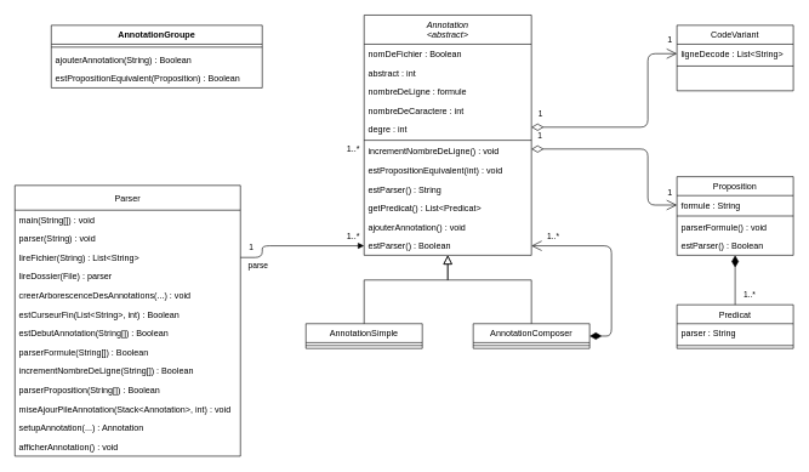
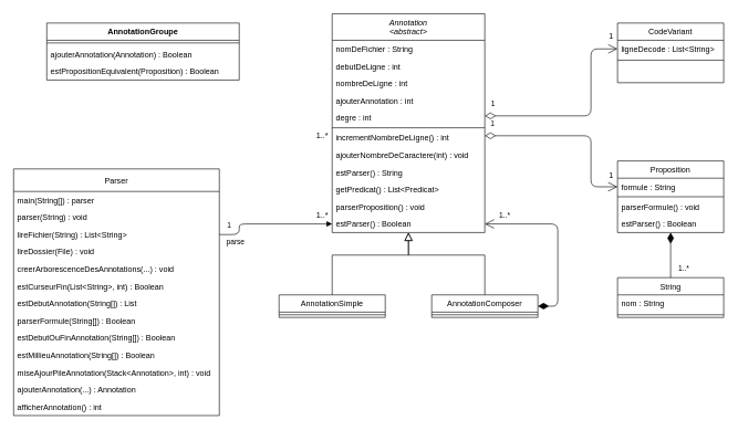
  <mxCell id="0" />
  <mxCell id="1" parent="0" />
  <mxCell id="2" value="Annotation&#10;&lt;abstract&gt;" style="swimlane;fontStyle=2;align=center;verticalAlign=top;childLayout=stackLayout;horizontal=1;startSize=40;horizontalStack=0;resizeParent=1;resizeLast=0;collapsible=1;marginBottom=0;rounded=0;shadow=0;strokeWidth=1;" parent="1" vertex="1"><mxGeometry x="500" y="20" width="230" height="330" as="geometry"><mxRectangle x="230" y="140" width="160" height="26" as="alternateBounds" /></mxGeometry></mxCell>
- <mxCell id="3" value="nomDeFichier : Boolean" style="text;align=left;verticalAlign=top;spacingLeft=4;spacingRight=4;overflow=hidden;rotatable=0;points=[[0,0.5],[1,0.5]];portConstraint=eastwest;rounded=0;shadow=0;html=0;" parent="2" vertex="1"><mxGeometry y="40" width="230" height="26" as="geometry" /></mxCell>
- <mxCell id="4" value="abstract : int" style="text;align=left;verticalAlign=top;spacingLeft=4;spacingRight=4;overflow=hidden;rotatable=0;points=[[0,0.5],[1,0.5]];portConstraint=eastwest;rounded=0;shadow=0;html=0;" parent="2" vertex="1"><mxGeometry y="66" width="230" height="26" as="geometry" /></mxCell>
- <mxCell id="5" value="nombreDeLigne : formule" style="text;align=left;verticalAlign=top;spacingLeft=4;spacingRight=4;overflow=hidden;rotatable=0;points=[[0,0.5],[1,0.5]];portConstraint=eastwest;rounded=0;shadow=0;html=0;" parent="2" vertex="1"><mxGeometry y="92" width="230" height="26" as="geometry" /></mxCell>
- <mxCell id="6" value="nombreDeCaractere : int" style="text;align=left;verticalAlign=top;spacingLeft=4;spacingRight=4;overflow=hidden;rotatable=0;points=[[0,0.5],[1,0.5]];portConstraint=eastwest;rounded=0;shadow=0;html=0;" parent="2" vertex="1"><mxGeometry y="118" width="230" height="26" as="geometry" /></mxCell>
+ <mxCell id="3" value="nomDeFichier : String" style="text;align=left;verticalAlign=top;spacingLeft=4;spacingRight=4;overflow=hidden;rotatable=0;points=[[0,0.5],[1,0.5]];portConstraint=eastwest;rounded=0;shadow=0;html=0;" parent="2" vertex="1"><mxGeometry y="40" width="230" height="26" as="geometry" /></mxCell>
+ <mxCell id="4" value="debutDeLigne : int" style="text;align=left;verticalAlign=top;spacingLeft=4;spacingRight=4;overflow=hidden;rotatable=0;points=[[0,0.5],[1,0.5]];portConstraint=eastwest;rounded=0;shadow=0;html=0;" parent="2" vertex="1"><mxGeometry y="66" width="230" height="26" as="geometry" /></mxCell>
+ <mxCell id="5" value="nombreDeLigne : int" style="text;align=left;verticalAlign=top;spacingLeft=4;spacingRight=4;overflow=hidden;rotatable=0;points=[[0,0.5],[1,0.5]];portConstraint=eastwest;rounded=0;shadow=0;html=0;" parent="2" vertex="1"><mxGeometry y="92" width="230" height="26" as="geometry" /></mxCell>
+ <mxCell id="6" value="ajouterAnnotation : int" style="text;align=left;verticalAlign=top;spacingLeft=4;spacingRight=4;overflow=hidden;rotatable=0;points=[[0,0.5],[1,0.5]];portConstraint=eastwest;rounded=0;shadow=0;html=0;" parent="2" vertex="1"><mxGeometry y="118" width="230" height="26" as="geometry" /></mxCell>
  <mxCell id="7" value="degre : int" style="text;align=left;verticalAlign=top;spacingLeft=4;spacingRight=4;overflow=hidden;rotatable=0;points=[[0,0.5],[1,0.5]];portConstraint=eastwest;rounded=0;shadow=0;html=0;" parent="2" vertex="1"><mxGeometry y="144" width="230" height="26" as="geometry" /></mxCell>
  <mxCell id="8" value="" style="line;html=1;strokeWidth=1;align=left;verticalAlign=middle;spacingTop=-1;spacingLeft=3;spacingRight=3;rotatable=0;labelPosition=right;points=[];portConstraint=eastwest;" parent="2" vertex="1"><mxGeometry y="170" width="230" height="4" as="geometry" /></mxCell>
- <mxCell id="9" value="incrementNombreDeLigne() : void" style="text;align=left;verticalAlign=top;spacingLeft=4;spacingRight=4;overflow=hidden;rotatable=0;points=[[0,0.5],[1,0.5]];portConstraint=eastwest;rounded=0;shadow=0;html=0;" parent="2" vertex="1"><mxGeometry y="174" width="230" height="26" as="geometry" /></mxCell>
- <mxCell id="10" value="estPropositionEquivalent(int) : void" style="text;align=left;verticalAlign=top;spacingLeft=4;spacingRight=4;overflow=hidden;rotatable=0;points=[[0,0.5],[1,0.5]];portConstraint=eastwest;rounded=0;shadow=0;html=0;" parent="2" vertex="1"><mxGeometry y="200" width="230" height="26" as="geometry" /></mxCell>
+ <mxCell id="9" value="incrementNombreDeLigne() : int" style="text;align=left;verticalAlign=top;spacingLeft=4;spacingRight=4;overflow=hidden;rotatable=0;points=[[0,0.5],[1,0.5]];portConstraint=eastwest;rounded=0;shadow=0;html=0;" parent="2" vertex="1"><mxGeometry y="174" width="230" height="26" as="geometry" /></mxCell>
+ <mxCell id="10" value="ajouterNombreDeCaractere(int) : void" style="text;align=left;verticalAlign=top;spacingLeft=4;spacingRight=4;overflow=hidden;rotatable=0;points=[[0,0.5],[1,0.5]];portConstraint=eastwest;rounded=0;shadow=0;html=0;" parent="2" vertex="1"><mxGeometry y="200" width="230" height="26" as="geometry" /></mxCell>
  <mxCell id="11" value="estParser() : String" style="text;align=left;verticalAlign=top;spacingLeft=4;spacingRight=4;overflow=hidden;rotatable=0;points=[[0,0.5],[1,0.5]];portConstraint=eastwest;rounded=0;shadow=0;html=0;" parent="2" vertex="1"><mxGeometry y="226" width="230" height="26" as="geometry" /></mxCell>
  <mxCell id="12" value="getPredicat() : List&lt;Predicat&gt;" style="text;align=left;verticalAlign=top;spacingLeft=4;spacingRight=4;overflow=hidden;rotatable=0;points=[[0,0.5],[1,0.5]];portConstraint=eastwest;rounded=0;shadow=0;html=0;" parent="2" vertex="1"><mxGeometry y="252" width="230" height="26" as="geometry" /></mxCell>
- <mxCell id="13" value="ajouterAnnotation() : void" style="text;align=left;verticalAlign=top;spacingLeft=4;spacingRight=4;overflow=hidden;rotatable=0;points=[[0,0.5],[1,0.5]];portConstraint=eastwest;rounded=0;shadow=0;html=0;" parent="2" vertex="1"><mxGeometry y="278" width="230" height="26" as="geometry" /></mxCell>
+ <mxCell id="13" value="parserProposition() : void" style="text;align=left;verticalAlign=top;spacingLeft=4;spacingRight=4;overflow=hidden;rotatable=0;points=[[0,0.5],[1,0.5]];portConstraint=eastwest;rounded=0;shadow=0;html=0;" parent="2" vertex="1"><mxGeometry y="278" width="230" height="26" as="geometry" /></mxCell>
  <mxCell id="14" value="estParser() : Boolean" style="text;align=left;verticalAlign=top;spacingLeft=4;spacingRight=4;overflow=hidden;rotatable=0;points=[[0,0.5],[1,0.5]];portConstraint=eastwest;rounded=0;shadow=0;html=0;" parent="2" vertex="1"><mxGeometry y="304" width="230" height="26" as="geometry" /></mxCell>
  <mxCell id="15" value="AnnotationSimple" style="swimlane;fontStyle=0;align=center;verticalAlign=top;childLayout=stackLayout;horizontal=1;startSize=26;horizontalStack=0;resizeParent=1;resizeLast=0;collapsible=1;marginBottom=0;rounded=0;shadow=0;strokeWidth=1;" parent="1" vertex="1"><mxGeometry x="420" y="444" width="160" height="34" as="geometry"><mxRectangle x="130" y="380" width="160" height="26" as="alternateBounds" /></mxGeometry></mxCell>
  <mxCell id="16" value="" style="line;html=1;strokeWidth=1;align=left;verticalAlign=middle;spacingTop=-1;spacingLeft=3;spacingRight=3;rotatable=0;labelPosition=right;points=[];portConstraint=eastwest;" parent="15" vertex="1"><mxGeometry y="26" width="160" height="8" as="geometry" /></mxCell>
  <mxCell id="17" value="" style="endArrow=block;endSize=10;endFill=0;shadow=0;strokeWidth=1;rounded=0;elbow=vertical;entryX=0.5;entryY=1;entryDx=0;entryDy=0;exitX=0.5;exitY=0;exitDx=0;exitDy=0;" parent="1" source="15" target="2" edge="1"><mxGeometry width="160" relative="1" as="geometry"><mxPoint x="510" y="474" as="sourcePoint" /><mxPoint x="590" y="414" as="targetPoint" /><Array as="points"><mxPoint x="500" y="384" /><mxPoint x="615" y="384" /></Array></mxGeometry></mxCell>
  <mxCell id="18" value="AnnotationComposer" style="swimlane;fontStyle=0;align=center;verticalAlign=top;childLayout=stackLayout;horizontal=1;startSize=26;horizontalStack=0;resizeParent=1;resizeLast=0;collapsible=1;marginBottom=0;rounded=0;shadow=0;strokeWidth=1;" parent="1" vertex="1"><mxGeometry x="650" y="444" width="160" height="34" as="geometry"><mxRectangle x="340" y="380" width="170" height="26" as="alternateBounds" /></mxGeometry></mxCell>
  <mxCell id="19" value="" style="line;html=1;strokeWidth=1;align=left;verticalAlign=middle;spacingTop=-1;spacingLeft=3;spacingRight=3;rotatable=0;labelPosition=right;points=[];portConstraint=eastwest;" parent="18" vertex="1"><mxGeometry y="26" width="160" height="8" as="geometry" /></mxCell>
  <mxCell id="20" value="CodeVariant" style="swimlane;fontStyle=0;align=center;verticalAlign=top;childLayout=stackLayout;horizontal=1;startSize=26;horizontalStack=0;resizeParent=1;resizeLast=0;collapsible=1;marginBottom=0;rounded=0;shadow=0;strokeWidth=1;" parent="1" vertex="1"><mxGeometry x="930" y="34" width="160" height="90" as="geometry"><mxRectangle x="550" y="140" width="160" height="26" as="alternateBounds" /></mxGeometry></mxCell>
  <mxCell id="21" value="ligneDecode : List&lt;String&gt;" style="text;align=left;verticalAlign=top;spacingLeft=4;spacingRight=4;overflow=hidden;rotatable=0;points=[[0,0.5],[1,0.5]];portConstraint=eastwest;rounded=0;shadow=0;html=0;" parent="20" vertex="1"><mxGeometry y="26" width="160" height="26" as="geometry" /></mxCell>
  <mxCell id="22" value="" style="line;html=1;strokeWidth=1;align=left;verticalAlign=middle;spacingTop=-1;spacingLeft=3;spacingRight=3;rotatable=0;labelPosition=right;points=[];portConstraint=eastwest;" parent="20" vertex="1"><mxGeometry y="52" width="160" height="8" as="geometry" /></mxCell>
  <mxCell id="23" value="Proposition" style="swimlane;fontStyle=0;align=center;verticalAlign=top;childLayout=stackLayout;horizontal=1;startSize=26;horizontalStack=0;resizeParent=1;resizeLast=0;collapsible=1;marginBottom=0;rounded=0;shadow=0;strokeWidth=1;" parent="1" vertex="1"><mxGeometry x="930" y="242" width="160" height="108" as="geometry"><mxRectangle x="550" y="140" width="160" height="26" as="alternateBounds" /></mxGeometry></mxCell>
  <mxCell id="24" value="formule : String" style="text;align=left;verticalAlign=top;spacingLeft=4;spacingRight=4;overflow=hidden;rotatable=0;points=[[0,0.5],[1,0.5]];portConstraint=eastwest;" parent="23" vertex="1"><mxGeometry y="26" width="160" height="26" as="geometry" /></mxCell>
  <mxCell id="25" value="" style="line;html=1;strokeWidth=1;align=left;verticalAlign=middle;spacingTop=-1;spacingLeft=3;spacingRight=3;rotatable=0;labelPosition=right;points=[];portConstraint=eastwest;" parent="23" vertex="1"><mxGeometry y="52" width="160" height="4" as="geometry" /></mxCell>
  <mxCell id="26" value="parserFormule() : void" style="text;align=left;verticalAlign=top;spacingLeft=4;spacingRight=4;overflow=hidden;rotatable=0;points=[[0,0.5],[1,0.5]];portConstraint=eastwest;" parent="23" vertex="1"><mxGeometry y="56" width="160" height="26" as="geometry" /></mxCell>
  <mxCell id="27" value="estParser() : Boolean" style="text;align=left;verticalAlign=top;spacingLeft=4;spacingRight=4;overflow=hidden;rotatable=0;points=[[0,0.5],[1,0.5]];portConstraint=eastwest;" parent="23" vertex="1"><mxGeometry y="82" width="160" height="26" as="geometry" /></mxCell>
  <mxCell id="28" value="1" style="endArrow=open;html=1;endSize=12;startArrow=diamondThin;startSize=14;startFill=0;edgeStyle=orthogonalEdgeStyle;align=left;verticalAlign=bottom;entryX=0;entryY=0.5;entryDx=0;entryDy=0;" parent="1" source="2" target="21" edge="1"><mxGeometry x="-0.95" y="9" relative="1" as="geometry"><mxPoint x="880" y="54" as="sourcePoint" /><mxPoint x="930" y="134" as="targetPoint" /><mxPoint as="offset" /><Array as="points"><mxPoint x="890" y="174" /><mxPoint x="890" y="73" /></Array></mxGeometry></mxCell>
  <mxCell id="29" value="1" style="endArrow=open;html=1;endSize=12;startArrow=diamondThin;startSize=14;startFill=0;edgeStyle=orthogonalEdgeStyle;align=left;verticalAlign=bottom;entryX=0;entryY=0.5;entryDx=0;entryDy=0;" parent="1" source="2" target="24" edge="1"><mxGeometry x="-0.95" y="9" relative="1" as="geometry"><mxPoint x="840" y="59" as="sourcePoint" /><mxPoint x="1010" y="74" as="targetPoint" /><mxPoint as="offset" /><Array as="points"><mxPoint x="890" y="204" /><mxPoint x="890" y="281" /></Array></mxGeometry></mxCell>
- <mxCell id="30" value="Predicat" style="swimlane;fontStyle=0;align=center;verticalAlign=top;childLayout=stackLayout;horizontal=1;startSize=26;horizontalStack=0;resizeParent=1;resizeLast=0;collapsible=1;marginBottom=0;rounded=0;shadow=0;strokeWidth=1;" parent="1" vertex="1"><mxGeometry x="930" y="418" width="160" height="60" as="geometry"><mxRectangle x="550" y="140" width="160" height="26" as="alternateBounds" /></mxGeometry></mxCell>
- <mxCell id="31" value="parser : String" style="text;align=left;verticalAlign=top;spacingLeft=4;spacingRight=4;overflow=hidden;rotatable=0;points=[[0,0.5],[1,0.5]];portConstraint=eastwest;" parent="30" vertex="1"><mxGeometry y="26" width="160" height="26" as="geometry" /></mxCell>
+ <mxCell id="30" value="String" style="swimlane;fontStyle=0;align=center;verticalAlign=top;childLayout=stackLayout;horizontal=1;startSize=26;horizontalStack=0;resizeParent=1;resizeLast=0;collapsible=1;marginBottom=0;rounded=0;shadow=0;strokeWidth=1;" parent="1" vertex="1"><mxGeometry x="930" y="418" width="160" height="60" as="geometry"><mxRectangle x="550" y="140" width="160" height="26" as="alternateBounds" /></mxGeometry></mxCell>
+ <mxCell id="31" value="nom : String" style="text;align=left;verticalAlign=top;spacingLeft=4;spacingRight=4;overflow=hidden;rotatable=0;points=[[0,0.5],[1,0.5]];portConstraint=eastwest;" parent="30" vertex="1"><mxGeometry y="26" width="160" height="26" as="geometry" /></mxCell>
  <mxCell id="32" value="" style="line;html=1;strokeWidth=1;align=left;verticalAlign=middle;spacingTop=-1;spacingLeft=3;spacingRight=3;rotatable=0;labelPosition=right;points=[];portConstraint=eastwest;" parent="30" vertex="1"><mxGeometry y="52" width="160" height="8" as="geometry" /></mxCell>
  <mxCell id="33" value="1..*" style="endArrow=none;html=1;endSize=12;startArrow=diamondThin;startSize=14;startFill=1;align=left;verticalAlign=bottom;entryX=0.5;entryY=0;entryDx=0;entryDy=0;exitX=0.5;exitY=1;exitDx=0;exitDy=0;" parent="1" source="23" target="30" edge="1"><mxGeometry x="0.882" y="10" relative="1" as="geometry"><mxPoint x="1010" y="394" as="sourcePoint" /><mxPoint x="1010" y="514" as="targetPoint" /><mxPoint as="offset" /></mxGeometry></mxCell>
  <mxCell id="34" value="1..*" style="endArrow=open;html=1;endSize=12;startArrow=diamondThin;startSize=14;startFill=1;edgeStyle=orthogonalEdgeStyle;align=left;verticalAlign=bottom;exitX=1;exitY=0.5;exitDx=0;exitDy=0;entryX=1;entryY=0.5;entryDx=0;entryDy=0;" parent="1" source="18" target="14" edge="1"><mxGeometry x="0.849" y="-3" relative="1" as="geometry"><mxPoint x="630" y="254" as="sourcePoint" /><mxPoint x="790" y="254" as="targetPoint" /><Array as="points"><mxPoint x="840" y="461" /><mxPoint x="840" y="337" /></Array><mxPoint as="offset" /></mxGeometry></mxCell>
  <mxCell id="35" value="AnnotationGroupe" style="swimlane;fontStyle=1;align=center;verticalAlign=top;childLayout=stackLayout;horizontal=1;startSize=26;horizontalStack=0;resizeParent=1;resizeParentMax=0;resizeLast=0;collapsible=1;marginBottom=0;" parent="1" vertex="1"><mxGeometry x="70" y="34" width="290" height="86" as="geometry" /></mxCell>
  <mxCell id="36" value="" style="line;strokeWidth=1;fillColor=none;align=left;verticalAlign=middle;spacingTop=-1;spacingLeft=3;spacingRight=3;rotatable=0;labelPosition=right;points=[];portConstraint=eastwest;" parent="35" vertex="1"><mxGeometry y="26" width="290" height="8" as="geometry" /></mxCell>
- <mxCell id="37" value="ajouterAnnotation(String) : Boolean" style="text;align=left;verticalAlign=top;spacingLeft=4;spacingRight=4;overflow=hidden;rotatable=0;points=[[0,0.5],[1,0.5]];portConstraint=eastwest;rounded=0;shadow=0;html=0;" parent="35" vertex="1"><mxGeometry y="34" width="290" height="26" as="geometry" /></mxCell>
+ <mxCell id="37" value="ajouterAnnotation(Annotation) : Boolean" style="text;align=left;verticalAlign=top;spacingLeft=4;spacingRight=4;overflow=hidden;rotatable=0;points=[[0,0.5],[1,0.5]];portConstraint=eastwest;rounded=0;shadow=0;html=0;" parent="35" vertex="1"><mxGeometry y="34" width="290" height="26" as="geometry" /></mxCell>
  <mxCell id="38" value="estPropositionEquivalent(Proposition) : Boolean" style="text;align=left;verticalAlign=top;spacingLeft=4;spacingRight=4;overflow=hidden;rotatable=0;points=[[0,0.5],[1,0.5]];portConstraint=eastwest;rounded=0;shadow=0;html=0;" parent="35" vertex="1"><mxGeometry y="60" width="290" height="26" as="geometry" /></mxCell>
  <mxCell id="39" value="" style="endArrow=block;endSize=10;endFill=0;shadow=0;strokeWidth=1;rounded=0;elbow=vertical;exitX=0.5;exitY=0;exitDx=0;exitDy=0;entryX=0.5;entryY=1;entryDx=0;entryDy=0;" parent="1" source="18" target="2" edge="1"><mxGeometry width="160" relative="1" as="geometry"><mxPoint x="600" y="454" as="sourcePoint" /><mxPoint x="750" y="384" as="targetPoint" /><Array as="points"><mxPoint x="730" y="384" /><mxPoint x="615" y="384" /></Array></mxGeometry></mxCell>
  <mxCell id="40" value="Parser" style="swimlane;fontStyle=0;childLayout=stackLayout;horizontal=1;startSize=34;fillColor=none;horizontalStack=0;resizeParent=1;resizeParentMax=0;resizeLast=0;collapsible=1;marginBottom=0;" parent="1" vertex="1"><mxGeometry x="20" y="254" width="310" height="372" as="geometry" /></mxCell>
- <mxCell id="41" value="main(String[]) : void" style="text;strokeColor=none;fillColor=none;align=left;verticalAlign=top;spacingLeft=4;spacingRight=4;overflow=hidden;rotatable=0;points=[[0,0.5],[1,0.5]];portConstraint=eastwest;" parent="40" vertex="1"><mxGeometry y="34" width="310" height="26" as="geometry" /></mxCell>
+ <mxCell id="41" value="main(String[]) : parser" style="text;strokeColor=none;fillColor=none;align=left;verticalAlign=top;spacingLeft=4;spacingRight=4;overflow=hidden;rotatable=0;points=[[0,0.5],[1,0.5]];portConstraint=eastwest;" parent="40" vertex="1"><mxGeometry y="34" width="310" height="26" as="geometry" /></mxCell>
  <mxCell id="42" value="parser(String) : void" style="text;strokeColor=none;fillColor=none;align=left;verticalAlign=top;spacingLeft=4;spacingRight=4;overflow=hidden;rotatable=0;points=[[0,0.5],[1,0.5]];portConstraint=eastwest;" parent="40" vertex="1"><mxGeometry y="60" width="310" height="26" as="geometry" /></mxCell>
  <mxCell id="43" value="lireFichier(String) : List&lt;String&gt;" style="text;strokeColor=none;fillColor=none;align=left;verticalAlign=top;spacingLeft=4;spacingRight=4;overflow=hidden;rotatable=0;points=[[0,0.5],[1,0.5]];portConstraint=eastwest;" parent="40" vertex="1"><mxGeometry y="86" width="310" height="26" as="geometry" /></mxCell>
- <mxCell id="44" value="lireDossier(File) : parser" style="text;strokeColor=none;fillColor=none;align=left;verticalAlign=top;spacingLeft=4;spacingRight=4;overflow=hidden;rotatable=0;points=[[0,0.5],[1,0.5]];portConstraint=eastwest;" parent="40" vertex="1"><mxGeometry y="112" width="310" height="26" as="geometry" /></mxCell>
+ <mxCell id="44" value="lireDossier(File) : void" style="text;strokeColor=none;fillColor=none;align=left;verticalAlign=top;spacingLeft=4;spacingRight=4;overflow=hidden;rotatable=0;points=[[0,0.5],[1,0.5]];portConstraint=eastwest;" parent="40" vertex="1"><mxGeometry y="112" width="310" height="26" as="geometry" /></mxCell>
  <mxCell id="45" value="creerArborescenceDesAnnotations(...) : void" style="text;strokeColor=none;fillColor=none;align=left;verticalAlign=top;spacingLeft=4;spacingRight=4;overflow=hidden;rotatable=0;points=[[0,0.5],[1,0.5]];portConstraint=eastwest;" parent="40" vertex="1"><mxGeometry y="138" width="310" height="26" as="geometry" /></mxCell>
  <mxCell id="46" value="estCurseurFin(List&lt;String&gt;, int) : Boolean" style="text;strokeColor=none;fillColor=none;align=left;verticalAlign=top;spacingLeft=4;spacingRight=4;overflow=hidden;rotatable=0;points=[[0,0.5],[1,0.5]];portConstraint=eastwest;" vertex="1" parent="40"><mxGeometry y="164" width="310" height="26" as="geometry" /></mxCell>
- <mxCell id="47" value="estDebutAnnotation(String[]) : Boolean" style="text;strokeColor=none;fillColor=none;align=left;verticalAlign=top;spacingLeft=4;spacingRight=4;overflow=hidden;rotatable=0;points=[[0,0.5],[1,0.5]];portConstraint=eastwest;" vertex="1" parent="40"><mxGeometry y="190" width="310" height="26" as="geometry" /></mxCell>
+ <mxCell id="47" value="estDebutAnnotation(String[]) : List" style="text;strokeColor=none;fillColor=none;align=left;verticalAlign=top;spacingLeft=4;spacingRight=4;overflow=hidden;rotatable=0;points=[[0,0.5],[1,0.5]];portConstraint=eastwest;" vertex="1" parent="40"><mxGeometry y="190" width="310" height="26" as="geometry" /></mxCell>
  <mxCell id="48" value="parserFormule(String[]) : Boolean" style="text;strokeColor=none;fillColor=none;align=left;verticalAlign=top;spacingLeft=4;spacingRight=4;overflow=hidden;rotatable=0;points=[[0,0.5],[1,0.5]];portConstraint=eastwest;" vertex="1" parent="40"><mxGeometry y="216" width="310" height="26" as="geometry" /></mxCell>
- <mxCell id="49" value="incrementNombreDeLigne(String[]) : Boolean" style="text;strokeColor=none;fillColor=none;align=left;verticalAlign=top;spacingLeft=4;spacingRight=4;overflow=hidden;rotatable=0;points=[[0,0.5],[1,0.5]];portConstraint=eastwest;" vertex="1" parent="40"><mxGeometry y="242" width="310" height="26" as="geometry" /></mxCell>
- <mxCell id="50" value="parserProposition(String[]) : Boolean" style="text;strokeColor=none;fillColor=none;align=left;verticalAlign=top;spacingLeft=4;spacingRight=4;overflow=hidden;rotatable=0;points=[[0,0.5],[1,0.5]];portConstraint=eastwest;" vertex="1" parent="40"><mxGeometry y="268" width="310" height="26" as="geometry" /></mxCell>
+ <mxCell id="49" value="estDebutOuFinAnnotation(String[]) : Boolean" style="text;strokeColor=none;fillColor=none;align=left;verticalAlign=top;spacingLeft=4;spacingRight=4;overflow=hidden;rotatable=0;points=[[0,0.5],[1,0.5]];portConstraint=eastwest;" vertex="1" parent="40"><mxGeometry y="242" width="310" height="26" as="geometry" /></mxCell>
+ <mxCell id="50" value="estMillieuAnnotation(String[]) : Boolean" style="text;strokeColor=none;fillColor=none;align=left;verticalAlign=top;spacingLeft=4;spacingRight=4;overflow=hidden;rotatable=0;points=[[0,0.5],[1,0.5]];portConstraint=eastwest;" vertex="1" parent="40"><mxGeometry y="268" width="310" height="26" as="geometry" /></mxCell>
  <mxCell id="51" value="miseAjourPileAnnotation(Stack&lt;Annotation&gt;, int) : void" style="text;strokeColor=none;fillColor=none;align=left;verticalAlign=top;spacingLeft=4;spacingRight=4;overflow=hidden;rotatable=0;points=[[0,0.5],[1,0.5]];portConstraint=eastwest;" vertex="1" parent="40"><mxGeometry y="294" width="310" height="26" as="geometry" /></mxCell>
- <mxCell id="52" value="setupAnnotation(...) : Annotation" style="text;strokeColor=none;fillColor=none;align=left;verticalAlign=top;spacingLeft=4;spacingRight=4;overflow=hidden;rotatable=0;points=[[0,0.5],[1,0.5]];portConstraint=eastwest;" vertex="1" parent="40"><mxGeometry y="320" width="310" height="26" as="geometry" /></mxCell>
- <mxCell id="53" value="afficherAnnotation() : void" style="text;strokeColor=none;fillColor=none;align=left;verticalAlign=top;spacingLeft=4;spacingRight=4;overflow=hidden;rotatable=0;points=[[0,0.5],[1,0.5]];portConstraint=eastwest;" vertex="1" parent="40"><mxGeometry y="346" width="310" height="26" as="geometry" /></mxCell>
+ <mxCell id="52" value="ajouterAnnotation(...) : Annotation" style="text;strokeColor=none;fillColor=none;align=left;verticalAlign=top;spacingLeft=4;spacingRight=4;overflow=hidden;rotatable=0;points=[[0,0.5],[1,0.5]];portConstraint=eastwest;" vertex="1" parent="40"><mxGeometry y="320" width="310" height="26" as="geometry" /></mxCell>
+ <mxCell id="53" value="afficherAnnotation() : int" style="text;strokeColor=none;fillColor=none;align=left;verticalAlign=top;spacingLeft=4;spacingRight=4;overflow=hidden;rotatable=0;points=[[0,0.5],[1,0.5]];portConstraint=eastwest;" vertex="1" parent="40"><mxGeometry y="346" width="310" height="26" as="geometry" /></mxCell>
  <mxCell id="54" value="parse" style="endArrow=block;endFill=1;html=1;edgeStyle=orthogonalEdgeStyle;align=left;verticalAlign=bottom;exitX=1;exitY=0.5;exitDx=0;exitDy=0;entryX=0;entryY=0.5;entryDx=0;entryDy=0;" parent="1" source="43" target="14" edge="1"><mxGeometry x="-0.899" y="-21" relative="1" as="geometry"><mxPoint x="380" y="324" as="sourcePoint" /><mxPoint x="540" y="324" as="targetPoint" /><mxPoint as="offset" /><Array as="points"><mxPoint x="360" y="337" /></Array></mxGeometry></mxCell>
  <mxCell id="55" value="1" style="edgeLabel;resizable=0;html=1;align=left;verticalAlign=bottom;" parent="54" connectable="0" vertex="1"><mxGeometry x="-1" relative="1" as="geometry"><mxPoint x="10" y="-6" as="offset" /></mxGeometry></mxCell>
  <mxCell id="56" value="1..*" style="text;html=1;align=center;verticalAlign=middle;resizable=0;points=[];autosize=1;" parent="1" vertex="1"><mxGeometry x="470" y="314" width="30" height="20" as="geometry" /></mxCell>
  <mxCell id="57" value="1..*" style="text;html=1;align=center;verticalAlign=middle;resizable=0;points=[];autosize=1;" parent="1" vertex="1"><mxGeometry x="470" y="194" width="30" height="20" as="geometry" /></mxCell>
  <mxCell id="58" value="1" style="text;html=1;align=center;verticalAlign=middle;resizable=0;points=[];autosize=1;" parent="1" vertex="1"><mxGeometry x="910" y="254" width="20" height="20" as="geometry" /></mxCell>
  <mxCell id="59" value="1" style="text;html=1;align=center;verticalAlign=middle;resizable=0;points=[];autosize=1;" parent="1" vertex="1"><mxGeometry x="910" y="44" width="20" height="20" as="geometry" /></mxCell>
